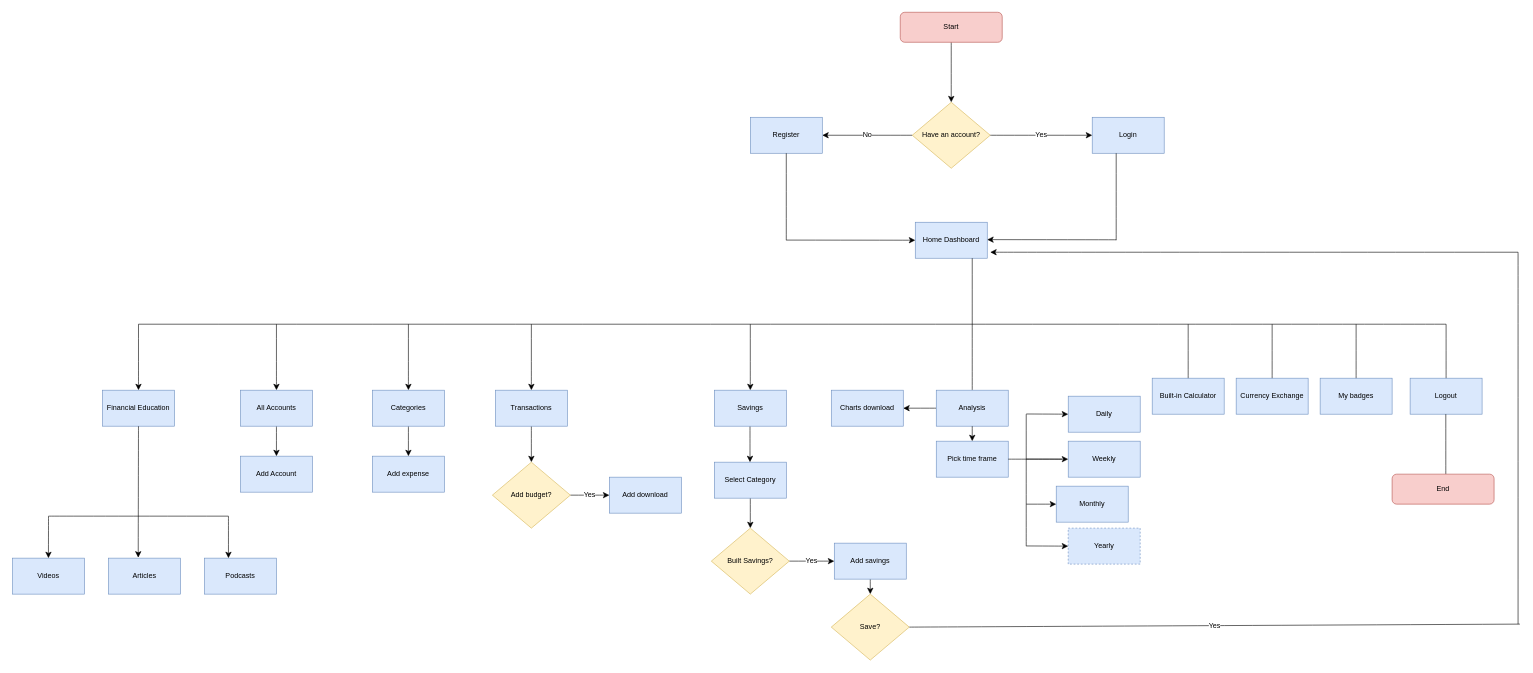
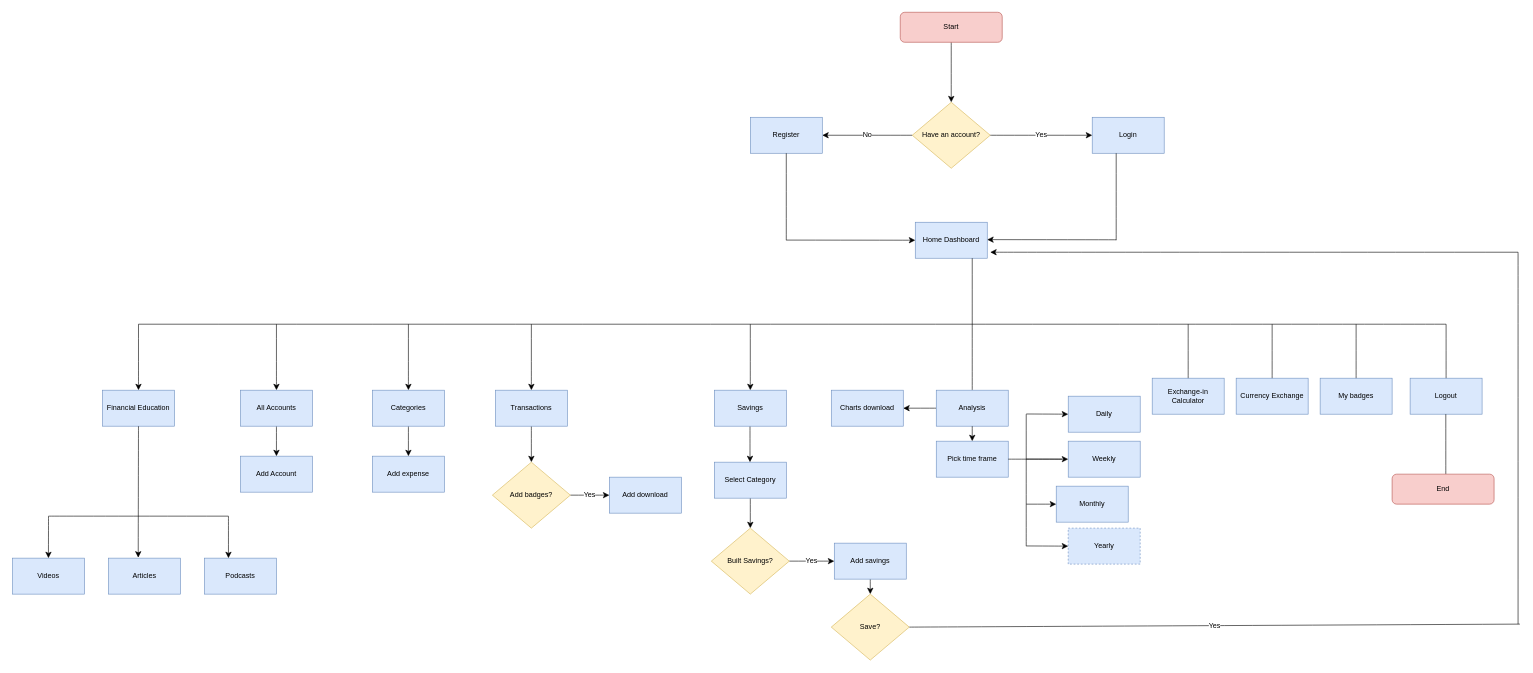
  <mxCell id="0" />
  <mxCell id="1" parent="0" />
  <mxCell id="2" value="" style="edgeStyle=none;curved=1;rounded=0;orthogonalLoop=1;jettySize=auto;html=1;fontSize=12;startSize=8;endSize=8;" edge="1" parent="1" source="3" target="6"><mxGeometry relative="1" as="geometry" /></mxCell>
  <mxCell id="3" value="Start" style="rounded=1;whiteSpace=wrap;html=1;fillColor=#f8cecc;strokeColor=#b85450;" vertex="1" parent="1"><mxGeometry x="1500" y="20" width="170" height="50" as="geometry" /></mxCell>
  <mxCell id="4" value="No" style="edgeStyle=none;curved=1;rounded=0;orthogonalLoop=1;jettySize=auto;html=1;exitX=0;exitY=0.5;exitDx=0;exitDy=0;entryX=1;entryY=0.5;entryDx=0;entryDy=0;fontSize=12;startSize=8;endSize=8;" edge="1" parent="1" source="6" target="7"><mxGeometry relative="1" as="geometry" /></mxCell>
  <mxCell id="5" value="Yes" style="edgeStyle=none;curved=1;rounded=0;orthogonalLoop=1;jettySize=auto;html=1;exitX=1;exitY=0.5;exitDx=0;exitDy=0;entryX=0;entryY=0.5;entryDx=0;entryDy=0;fontSize=12;startSize=8;endSize=8;" edge="1" parent="1" source="6" target="8"><mxGeometry relative="1" as="geometry" /></mxCell>
  <mxCell id="6" value="Have an account?" style="rhombus;whiteSpace=wrap;html=1;fillColor=#fff2cc;strokeColor=#d6b656;" vertex="1" parent="1"><mxGeometry x="1520" y="170" width="130" height="110" as="geometry" /></mxCell>
  <mxCell id="7" value="Register" style="rounded=0;whiteSpace=wrap;html=1;fillColor=#dae8fc;strokeColor=#6c8ebf;" vertex="1" parent="1"><mxGeometry x="1250" y="195" width="120" height="60" as="geometry" /></mxCell>
  <mxCell id="8" value="Login" style="rounded=0;whiteSpace=wrap;html=1;fillColor=#dae8fc;strokeColor=#6c8ebf;" vertex="1" parent="1"><mxGeometry x="1820" y="195" width="120" height="60" as="geometry" /></mxCell>
  <mxCell id="9" style="edgeStyle=none;curved=1;rounded=0;orthogonalLoop=1;jettySize=auto;html=1;exitX=0;exitY=0.5;exitDx=0;exitDy=0;fontSize=12;startSize=8;endSize=8;startArrow=classic;startFill=1;endArrow=none;" edge="1" parent="1" source="11"><mxGeometry relative="1" as="geometry"><mxPoint x="1310" y="399.75" as="targetPoint" /></mxGeometry></mxCell>
  <mxCell id="10" style="edgeStyle=none;curved=1;rounded=0;orthogonalLoop=1;jettySize=auto;html=1;exitX=0.75;exitY=1;exitDx=0;exitDy=0;fontSize=12;startSize=8;endSize=8;startArrow=none;startFill=0;endArrow=none;" edge="1" parent="1"><mxGeometry relative="1" as="geometry"><mxPoint x="2530" y="1040" as="targetPoint" /><mxPoint x="2530" as="sourcePoint" y="420" /></mxGeometry></mxCell>
  <mxCell id="11" value="Home Dashboard" style="rounded=0;whiteSpace=wrap;html=1;fillColor=#dae8fc;strokeColor=#6c8ebf;" vertex="1" parent="1"><mxGeometry x="1525" y="370" width="120" height="60" as="geometry" /></mxCell>
  <mxCell id="12" value="" style="endArrow=none;html=1;rounded=0;fontSize=12;startSize=8;endSize=8;curved=1;entryX=0.5;entryY=1;entryDx=0;entryDy=0;" edge="1" parent="1" target="7"><mxGeometry width="50" height="50" relative="1" as="geometry"><mxPoint x="1310" y="400" as="sourcePoint" /><mxPoint x="1310" y="250" as="targetPoint" /></mxGeometry></mxCell>
  <mxCell id="13" style="edgeStyle=none;curved=1;rounded=0;orthogonalLoop=1;jettySize=auto;html=1;exitX=0;exitY=0.5;exitDx=0;exitDy=0;fontSize=12;startSize=8;endSize=8;startArrow=none;startFill=0;endArrow=classic;endFill=1;" edge="1" parent="1"><mxGeometry relative="1" as="geometry"><mxPoint x="1645" y="399" as="targetPoint" /><mxPoint x="1860" y="399.25" as="sourcePoint" /></mxGeometry></mxCell>
  <mxCell id="14" value="" style="endArrow=none;html=1;rounded=0;fontSize=12;startSize=8;endSize=8;curved=1;entryX=0.5;entryY=1;entryDx=0;entryDy=0;" edge="1" parent="1"><mxGeometry width="50" height="50" relative="1" as="geometry"><mxPoint x="1860" y="400" as="sourcePoint" /><mxPoint x="1860" y="255" as="targetPoint" /></mxGeometry></mxCell>
  <mxCell id="15" value="" style="endArrow=none;html=1;rounded=0;fontSize=12;startSize=8;endSize=8;curved=1;entryX=0.5;entryY=1;entryDx=0;entryDy=0;exitX=0.5;exitY=0;exitDx=0;exitDy=0;" edge="1" parent="1" source="44"><mxGeometry width="50" height="50" relative="1" as="geometry"><mxPoint x="1620" y="540" as="sourcePoint" /><mxPoint x="1620" y="430" as="targetPoint" /></mxGeometry></mxCell>
  <mxCell id="16" style="edgeStyle=none;curved=1;rounded=0;orthogonalLoop=1;jettySize=auto;html=1;fontSize=12;startSize=8;endSize=8;startArrow=none;startFill=0;endArrow=none;" edge="1" parent="1"><mxGeometry relative="1" as="geometry"><mxPoint x="230" y="540" as="targetPoint" /><mxPoint x="2410" y="540" as="sourcePoint" /></mxGeometry></mxCell>
  <mxCell id="17" value="" style="endArrow=none;html=1;rounded=0;fontSize=12;startSize=8;endSize=8;curved=1;entryX=0.5;entryY=1;entryDx=0;entryDy=0;endFill=1;startFill=1;startArrow=classic;" edge="1" parent="1"><mxGeometry width="50" height="50" relative="1" as="geometry"><mxPoint x="460" y="650" as="sourcePoint" /><mxPoint x="460" y="540" as="targetPoint" /></mxGeometry></mxCell>
  <mxCell id="18" value="Add Account" style="rounded=0;whiteSpace=wrap;html=1;fillColor=#dae8fc;strokeColor=#6c8ebf;" vertex="1" parent="1"><mxGeometry x="400" y="760" width="120" height="60" as="geometry" /></mxCell>
  <mxCell id="19" value="" style="edgeStyle=none;curved=1;rounded=0;orthogonalLoop=1;jettySize=auto;html=1;fontSize=12;startSize=8;endSize=8;" edge="1" parent="1" source="20" target="18"><mxGeometry relative="1" as="geometry" /></mxCell>
  <mxCell id="20" value="All Accounts" style="rounded=0;whiteSpace=wrap;html=1;fillColor=#dae8fc;strokeColor=#6c8ebf;" vertex="1" parent="1"><mxGeometry x="400" y="650" width="120" height="60" as="geometry" /></mxCell>
  <mxCell id="21" value="" style="endArrow=none;html=1;rounded=0;fontSize=12;startSize=8;endSize=8;curved=1;entryX=0.5;entryY=1;entryDx=0;entryDy=0;endFill=1;startFill=1;startArrow=classic;" edge="1" parent="1"><mxGeometry width="50" height="50" relative="1" as="geometry"><mxPoint x="680" y="650" as="sourcePoint" /><mxPoint x="680" y="540" as="targetPoint" /></mxGeometry></mxCell>
  <mxCell id="22" value="Add expense" style="rounded=0;whiteSpace=wrap;html=1;fillColor=#dae8fc;strokeColor=#6c8ebf;" vertex="1" parent="1"><mxGeometry x="620" y="760" width="120" height="60" as="geometry" /></mxCell>
  <mxCell id="23" value="" style="edgeStyle=none;curved=1;rounded=0;orthogonalLoop=1;jettySize=auto;html=1;fontSize=12;startSize=8;endSize=8;" edge="1" parent="1" source="24" target="22"><mxGeometry relative="1" as="geometry" /></mxCell>
  <mxCell id="24" value="Categories" style="rounded=0;whiteSpace=wrap;html=1;fillColor=#dae8fc;strokeColor=#6c8ebf;" vertex="1" parent="1"><mxGeometry x="620" y="650" width="120" height="60" as="geometry" /></mxCell>
  <mxCell id="25" value="" style="endArrow=none;html=1;rounded=0;fontSize=12;startSize=8;endSize=8;curved=1;entryX=0.5;entryY=1;entryDx=0;entryDy=0;endFill=1;startFill=1;startArrow=classic;" edge="1" parent="1"><mxGeometry width="50" height="50" relative="1" as="geometry"><mxPoint x="885" y="650" as="sourcePoint" /><mxPoint x="885" y="540" as="targetPoint" /></mxGeometry></mxCell>
  <mxCell id="26" value="Yes" style="edgeStyle=none;curved=1;rounded=0;orthogonalLoop=1;jettySize=auto;html=1;fontSize=12;startSize=8;endSize=8;startArrow=classic;startFill=1;endArrow=none;" edge="1" parent="1" source="27" target="30"><mxGeometry relative="1" as="geometry" /></mxCell>
  <mxCell id="27" value="Add download" style="rounded=0;whiteSpace=wrap;html=1;fillColor=#dae8fc;strokeColor=#6c8ebf;" vertex="1" parent="1"><mxGeometry x="1015" y="795" width="120" height="60" as="geometry" /></mxCell>
  <mxCell id="28" value="" style="edgeStyle=none;curved=1;rounded=0;orthogonalLoop=1;jettySize=auto;html=1;fontSize=12;startSize=8;endSize=8;" edge="1" parent="1" source="29" target="30"><mxGeometry relative="1" as="geometry" /></mxCell>
  <mxCell id="29" value="Transactions" style="rounded=0;whiteSpace=wrap;html=1;fillColor=#dae8fc;strokeColor=#6c8ebf;" vertex="1" parent="1"><mxGeometry x="825" y="650" width="120" height="60" as="geometry" /></mxCell>
- <mxCell id="30" value="Add budget?" style="rhombus;whiteSpace=wrap;html=1;fillColor=#fff2cc;strokeColor=#d6b656;" vertex="1" parent="1"><mxGeometry x="820" y="770" width="130" height="110" as="geometry" /></mxCell>
+ <mxCell id="30" value="Add badges?" style="rhombus;whiteSpace=wrap;html=1;fillColor=#fff2cc;strokeColor=#d6b656;" vertex="1" parent="1"><mxGeometry x="820" y="770" width="130" height="110" as="geometry" /></mxCell>
  <mxCell id="31" value="" style="endArrow=none;html=1;rounded=0;fontSize=12;startSize=8;endSize=8;curved=1;entryX=0.5;entryY=1;entryDx=0;entryDy=0;endFill=1;startFill=1;startArrow=classic;" edge="1" parent="1"><mxGeometry width="50" height="50" relative="1" as="geometry"><mxPoint x="1250" y="650" as="sourcePoint" /><mxPoint x="1250" y="540" as="targetPoint" /></mxGeometry></mxCell>
  <mxCell id="32" value="Yes" style="edgeStyle=none;curved=1;rounded=0;orthogonalLoop=1;jettySize=auto;html=1;fontSize=12;startSize=8;endSize=8;startArrow=classic;startFill=1;endArrow=none;" edge="1" parent="1" source="39" target="37"><mxGeometry relative="1" as="geometry"><mxPoint x="1385" y="935" as="sourcePoint" /></mxGeometry></mxCell>
  <mxCell id="33" value="" style="edgeStyle=none;curved=1;rounded=0;orthogonalLoop=1;jettySize=auto;html=1;fontSize=12;startSize=8;endSize=8;" edge="1" parent="1" source="34" target="37"><mxGeometry relative="1" as="geometry" /></mxCell>
  <mxCell id="34" value="Select Category" style="rounded=0;whiteSpace=wrap;html=1;fillColor=#dae8fc;strokeColor=#6c8ebf;" vertex="1" parent="1"><mxGeometry x="1190" y="770" width="120" height="60" as="geometry" /></mxCell>
  <mxCell id="35" value="" style="edgeStyle=none;curved=1;rounded=0;orthogonalLoop=1;jettySize=auto;html=1;fontSize=12;startSize=8;endSize=8;" edge="1" parent="1"><mxGeometry relative="1" as="geometry"><mxPoint x="1249.5" y="710" as="sourcePoint" /><mxPoint x="1249.5" y="770" as="targetPoint" /></mxGeometry></mxCell>
  <mxCell id="36" value="Savings" style="rounded=0;whiteSpace=wrap;html=1;fillColor=#dae8fc;strokeColor=#6c8ebf;" vertex="1" parent="1"><mxGeometry x="1190" y="650" width="120" height="60" as="geometry" /></mxCell>
  <mxCell id="37" value="Built Savings?" style="rhombus;whiteSpace=wrap;html=1;fillColor=#fff2cc;strokeColor=#d6b656;" vertex="1" parent="1"><mxGeometry x="1185" y="880" width="130" height="110" as="geometry" /></mxCell>
  <mxCell id="38" style="edgeStyle=none;curved=1;rounded=0;orthogonalLoop=1;jettySize=auto;html=1;exitX=0.5;exitY=1;exitDx=0;exitDy=0;entryX=0.5;entryY=0;entryDx=0;entryDy=0;fontSize=12;startSize=8;endSize=8;" edge="1" parent="1" source="39" target="41"><mxGeometry relative="1" as="geometry" /></mxCell>
  <mxCell id="39" value="Add savings" style="rounded=0;whiteSpace=wrap;html=1;fillColor=#dae8fc;strokeColor=#6c8ebf;" vertex="1" parent="1"><mxGeometry x="1390" y="905" width="120" height="60" as="geometry" /></mxCell>
  <mxCell id="40" value="Yes" style="edgeStyle=none;curved=1;rounded=0;orthogonalLoop=1;jettySize=auto;html=1;exitX=1;exitY=0.5;exitDx=0;exitDy=0;fontSize=12;startSize=8;endSize=8;endArrow=none;startFill=0;" edge="1" parent="1" source="41"><mxGeometry relative="1" as="geometry"><mxPoint x="2533" y="1040" as="targetPoint" /></mxGeometry></mxCell>
  <mxCell id="41" value="Save?" style="rhombus;whiteSpace=wrap;html=1;fillColor=#fff2cc;strokeColor=#d6b656;" vertex="1" parent="1"><mxGeometry x="1385" y="990" width="130" height="110" as="geometry" /></mxCell>
  <mxCell id="42" style="edgeStyle=none;curved=1;rounded=0;orthogonalLoop=1;jettySize=auto;html=1;fontSize=12;startSize=8;endSize=8;startArrow=classic;startFill=1;endArrow=none;" edge="1" parent="1"><mxGeometry relative="1" as="geometry"><mxPoint x="2530" as="targetPoint" y="420" /><mxPoint x="1650" as="sourcePoint" y="420" /></mxGeometry></mxCell>
  <mxCell id="43" value="" style="edgeStyle=none;curved=1;rounded=0;orthogonalLoop=1;jettySize=auto;html=1;fontSize=12;startSize=8;endSize=8;" edge="1" parent="1" source="44" target="70"><mxGeometry relative="1" as="geometry" /></mxCell>
  <mxCell id="44" value="Analysis" style="rounded=0;whiteSpace=wrap;html=1;fillColor=#dae8fc;strokeColor=#6c8ebf;" vertex="1" parent="1"><mxGeometry x="1560" y="650" width="120" height="60" as="geometry" /></mxCell>
  <mxCell id="45" style="edgeStyle=none;curved=1;rounded=0;orthogonalLoop=1;jettySize=auto;html=1;exitX=0.5;exitY=1;exitDx=0;exitDy=0;entryX=0.5;entryY=0;entryDx=0;entryDy=0;fontSize=12;startSize=8;endSize=8;" edge="1" parent="1"><mxGeometry relative="1" as="geometry"><mxPoint x="1620" y="710" as="sourcePoint" /><mxPoint x="1620" y="735" as="targetPoint" /></mxGeometry></mxCell>
  <mxCell id="46" style="edgeStyle=none;curved=1;rounded=0;orthogonalLoop=1;jettySize=auto;html=1;exitX=0;exitY=0.5;exitDx=0;exitDy=0;fontSize=12;startSize=8;endSize=8;endArrow=none;startFill=1;startArrow=classic;" edge="1" parent="1" source="47"><mxGeometry relative="1" as="geometry"><mxPoint x="1710" y="689.69" as="targetPoint" /></mxGeometry></mxCell>
  <mxCell id="47" value="Daily" style="rounded=0;whiteSpace=wrap;html=1;fillColor=#dae8fc;strokeColor=#6c8ebf;" vertex="1" parent="1"><mxGeometry x="1780" y="660" width="120" height="60" as="geometry" /></mxCell>
  <mxCell id="48" style="edgeStyle=none;curved=1;rounded=0;orthogonalLoop=1;jettySize=auto;html=1;exitX=0;exitY=0.5;exitDx=0;exitDy=0;fontSize=12;startSize=8;endSize=8;endArrow=none;startFill=1;startArrow=classic;" edge="1" parent="1" source="49"><mxGeometry relative="1" as="geometry"><mxPoint x="1710" y="764.862" as="targetPoint" /></mxGeometry></mxCell>
  <mxCell id="49" value="Weekly" style="rounded=0;whiteSpace=wrap;html=1;fillColor=#dae8fc;strokeColor=#6c8ebf;" vertex="1" parent="1"><mxGeometry x="1780" y="735" width="120" height="60" as="geometry" /></mxCell>
  <mxCell id="50" style="edgeStyle=none;curved=1;rounded=0;orthogonalLoop=1;jettySize=auto;html=1;exitX=0;exitY=0.5;exitDx=0;exitDy=0;fontSize=12;startSize=8;endSize=8;endArrow=none;startFill=1;startArrow=classic;" edge="1" parent="1" source="51"><mxGeometry relative="1" as="geometry"><mxPoint x="1710" y="840.034" as="targetPoint" /></mxGeometry></mxCell>
  <mxCell id="51" value="Monthly" style="rounded=0;whiteSpace=wrap;html=1;fillColor=#dae8fc;strokeColor=#6c8ebf;" vertex="1" parent="1"><mxGeometry x="1760" y="810" width="120" height="60" as="geometry" /></mxCell>
  <mxCell id="52" style="edgeStyle=none;curved=1;rounded=0;orthogonalLoop=1;jettySize=auto;html=1;exitX=0;exitY=0.5;exitDx=0;exitDy=0;fontSize=12;startSize=8;endSize=8;endArrow=none;startFill=1;startArrow=classic;" edge="1" parent="1" source="53"><mxGeometry relative="1" as="geometry"><mxPoint x="1710" y="909.69" as="targetPoint" /></mxGeometry></mxCell>
  <mxCell id="53" value="Yearly" style="rounded=0;whiteSpace=wrap;html=1;fillColor=#dae8fc;strokeColor=#6c8ebf;dashed=1;" vertex="1" parent="1"><mxGeometry x="1780" y="880" width="120" height="60" as="geometry" /></mxCell>
  <mxCell id="54" value="Pick time frame" style="rounded=0;whiteSpace=wrap;html=1;fillColor=#dae8fc;strokeColor=#6c8ebf;" vertex="1" parent="1"><mxGeometry x="1560" y="735" width="120" height="60" as="geometry" /></mxCell>
  <mxCell id="55" value="" style="endArrow=none;html=1;rounded=0;fontSize=12;startSize=8;endSize=8;curved=1;exitX=1;exitY=0.5;exitDx=0;exitDy=0;" edge="1" parent="1" source="54"><mxGeometry width="50" height="50" relative="1" as="geometry"><mxPoint x="1650" y="765.21" as="sourcePoint" /><mxPoint x="1770" y="765" as="targetPoint" /></mxGeometry></mxCell>
  <mxCell id="56" value="" style="endArrow=none;html=1;rounded=0;fontSize=12;startSize=8;endSize=8;curved=1;" edge="1" parent="1"><mxGeometry width="50" height="50" relative="1" as="geometry"><mxPoint x="1710" y="910" as="sourcePoint" /><mxPoint x="1710" y="690" as="targetPoint" /></mxGeometry></mxCell>
  <mxCell id="57" value="" style="endArrow=none;html=1;rounded=0;fontSize=12;startSize=8;endSize=8;curved=1;exitX=0.5;exitY=0;exitDx=0;exitDy=0;" edge="1" parent="1"><mxGeometry width="50" height="50" relative="1" as="geometry"><mxPoint x="1980" y="640" as="sourcePoint" /><mxPoint x="1980" y="540" as="targetPoint" /></mxGeometry></mxCell>
- <mxCell id="58" value="Built-in Calculator" style="rounded=0;whiteSpace=wrap;html=1;fillColor=#dae8fc;strokeColor=#6c8ebf;" vertex="1" parent="1"><mxGeometry x="1920" y="630" width="120" height="60" as="geometry" /></mxCell>
+ <mxCell id="58" value="Exchange-in Calculator" style="rounded=0;whiteSpace=wrap;html=1;fillColor=#dae8fc;strokeColor=#6c8ebf;" vertex="1" parent="1"><mxGeometry x="1920" y="630" width="120" height="60" as="geometry" /></mxCell>
  <mxCell id="59" value="" style="endArrow=none;html=1;rounded=0;fontSize=12;startSize=8;endSize=8;curved=1;exitX=0.5;exitY=0;exitDx=0;exitDy=0;" edge="1" parent="1"><mxGeometry width="50" height="50" relative="1" as="geometry"><mxPoint x="2120" y="640" as="sourcePoint" /><mxPoint x="2120" y="540" as="targetPoint" /></mxGeometry></mxCell>
  <mxCell id="60" value="Currency Exchange" style="rounded=0;whiteSpace=wrap;html=1;fillColor=#dae8fc;strokeColor=#6c8ebf;" vertex="1" parent="1"><mxGeometry x="2060" y="630" width="120" height="60" as="geometry" /></mxCell>
  <mxCell id="61" value="" style="endArrow=none;html=1;rounded=0;fontSize=12;startSize=8;endSize=8;curved=1;entryX=0.5;entryY=1;entryDx=0;entryDy=0;endFill=1;startFill=1;startArrow=classic;" edge="1" parent="1"><mxGeometry width="50" height="50" relative="1" as="geometry"><mxPoint x="230" y="650" as="sourcePoint" /><mxPoint x="230" y="540" as="targetPoint" /></mxGeometry></mxCell>
  <mxCell id="62" value="Financial Education" style="rounded=0;whiteSpace=wrap;html=1;fillColor=#dae8fc;strokeColor=#6c8ebf;" vertex="1" parent="1"><mxGeometry x="170" y="650" width="120" height="60" as="geometry" /></mxCell>
  <mxCell id="63" value="Videos" style="rounded=0;whiteSpace=wrap;html=1;fillColor=#dae8fc;strokeColor=#6c8ebf;" vertex="1" parent="1"><mxGeometry x="20" y="930" width="120" height="60" as="geometry" /></mxCell>
  <mxCell id="64" value="" style="edgeStyle=none;curved=1;rounded=0;orthogonalLoop=1;jettySize=auto;html=1;fontSize=12;startSize=8;endSize=8;endArrow=classic;startFill=0;entryX=0.413;entryY=-0.015;entryDx=0;entryDy=0;entryPerimeter=0;endFill=1;" edge="1" parent="1" target="66"><mxGeometry relative="1" as="geometry"><mxPoint x="230" y="710" as="sourcePoint" /><mxPoint x="230" y="860" as="targetPoint" /></mxGeometry></mxCell>
  <mxCell id="65" value="" style="endArrow=none;html=1;rounded=0;fontSize=12;startSize=8;endSize=8;curved=1;" edge="1" parent="1"><mxGeometry width="50" height="50" relative="1" as="geometry"><mxPoint x="80" y="860" as="sourcePoint" /><mxPoint x="380" y="860" as="targetPoint" /></mxGeometry></mxCell>
  <mxCell id="66" value="Articles" style="rounded=0;whiteSpace=wrap;html=1;fillColor=#dae8fc;strokeColor=#6c8ebf;" vertex="1" parent="1"><mxGeometry x="180" y="930" width="120" height="60" as="geometry" /></mxCell>
  <mxCell id="67" value="Podcasts" style="rounded=0;whiteSpace=wrap;html=1;fillColor=#dae8fc;strokeColor=#6c8ebf;" vertex="1" parent="1"><mxGeometry x="340" y="930" width="120" height="60" as="geometry" /></mxCell>
  <mxCell id="68" value="" style="endArrow=classic;html=1;rounded=0;fontSize=12;startSize=8;endSize=8;curved=1;entryX=0.624;entryY=-0.067;entryDx=0;entryDy=0;entryPerimeter=0;" edge="1" parent="1"><mxGeometry width="50" height="50" relative="1" as="geometry"><mxPoint x="80" y="860" as="sourcePoint" /><mxPoint x="79.88" y="930" as="targetPoint" /></mxGeometry></mxCell>
  <mxCell id="69" value="" style="endArrow=classic;html=1;rounded=0;fontSize=12;startSize=8;endSize=8;curved=1;entryX=0.25;entryY=0.077;entryDx=0;entryDy=0;entryPerimeter=0;" edge="1" parent="1"><mxGeometry width="50" height="50" relative="1" as="geometry"><mxPoint x="380" y="860" as="sourcePoint" /><mxPoint x="380" y="930" as="targetPoint" /></mxGeometry></mxCell>
  <mxCell id="70" value="Charts download" style="rounded=0;whiteSpace=wrap;html=1;fillColor=#dae8fc;strokeColor=#6c8ebf;" vertex="1" parent="1"><mxGeometry x="1385" y="650" width="120" height="60" as="geometry" /></mxCell>
  <mxCell id="71" value="" style="endArrow=none;html=1;rounded=0;fontSize=12;startSize=8;endSize=8;curved=1;exitX=0.5;exitY=0;exitDx=0;exitDy=0;" edge="1" parent="1"><mxGeometry width="50" height="50" relative="1" as="geometry"><mxPoint x="2260" y="640" as="sourcePoint" /><mxPoint x="2260" y="540" as="targetPoint" /></mxGeometry></mxCell>
  <mxCell id="72" value="My badges" style="rounded=0;whiteSpace=wrap;html=1;fillColor=#dae8fc;strokeColor=#6c8ebf;" vertex="1" parent="1"><mxGeometry x="2200" y="630" width="120" height="60" as="geometry" /></mxCell>
  <mxCell id="73" value="" style="endArrow=none;html=1;rounded=0;fontSize=12;startSize=8;endSize=8;curved=1;exitX=0.5;exitY=0;exitDx=0;exitDy=0;" edge="1" parent="1"><mxGeometry width="50" height="50" relative="1" as="geometry"><mxPoint x="2410" y="640" as="sourcePoint" /><mxPoint x="2410" y="540" as="targetPoint" /></mxGeometry></mxCell>
  <mxCell id="74" value="Logout" style="rounded=0;whiteSpace=wrap;html=1;fillColor=#dae8fc;strokeColor=#6c8ebf;" vertex="1" parent="1"><mxGeometry x="2350" y="630" width="120" height="60" as="geometry" /></mxCell>
  <mxCell id="75" value="" style="endArrow=none;html=1;rounded=0;fontSize=12;startSize=8;endSize=8;curved=1;exitX=0.5;exitY=0;exitDx=0;exitDy=0;" edge="1" parent="1"><mxGeometry width="50" height="50" relative="1" as="geometry"><mxPoint x="2409.52" y="790" as="sourcePoint" /><mxPoint x="2409.52" y="690" as="targetPoint" /></mxGeometry></mxCell>
  <mxCell id="76" value="End" style="rounded=1;whiteSpace=wrap;html=1;fillColor=#f8cecc;strokeColor=#b85450;" vertex="1" parent="1"><mxGeometry x="2320" y="790" width="170" height="50" as="geometry" /></mxCell>
